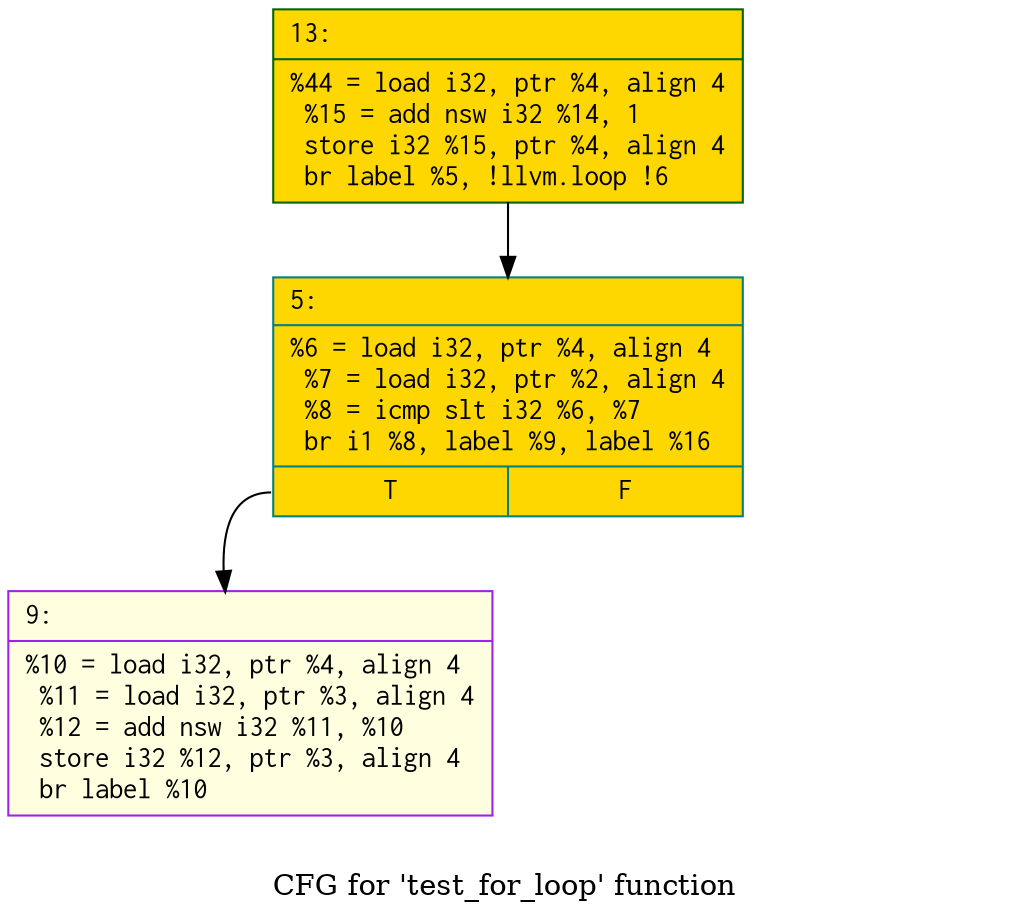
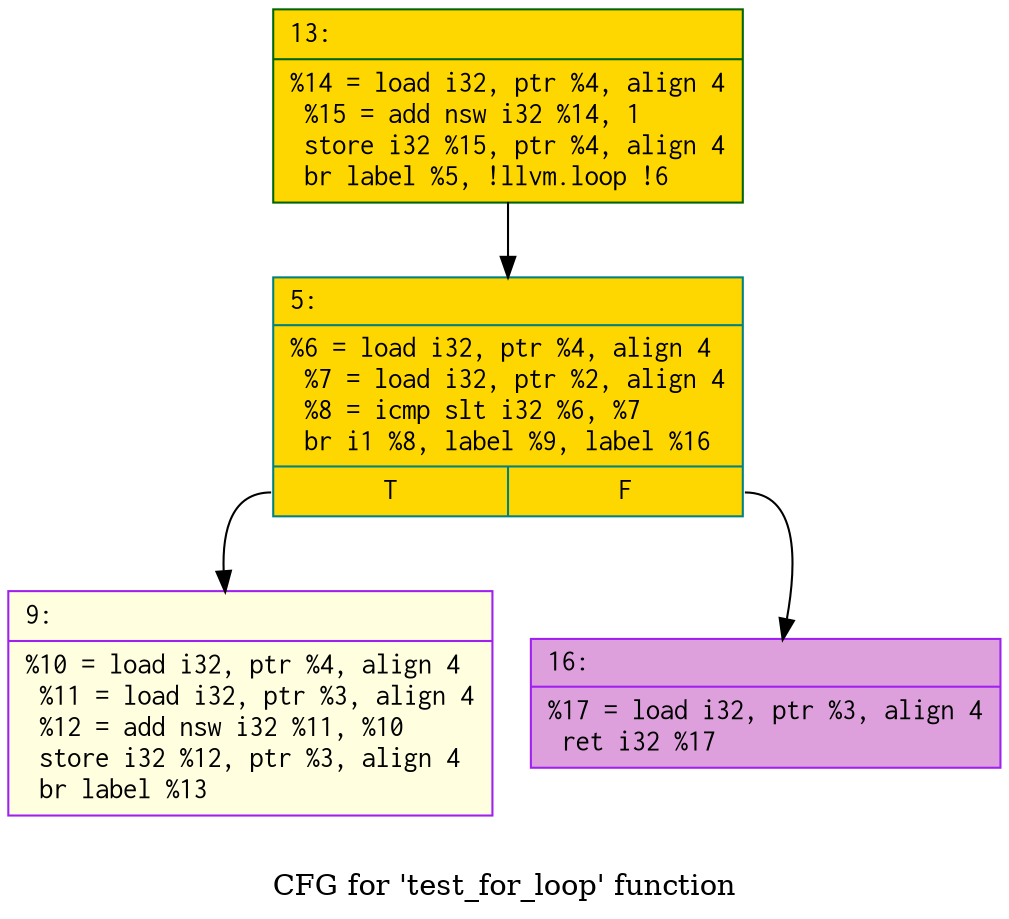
  digraph {
    label="CFG for 'test_for_loop' function"
    node [color=purple fillcolor=gold fontname=Courier shape=record style=filled]
    n1 [color=teal label="{5:\l|  %6 = load i32, ptr %4, align 4\l  %7 = load i32, ptr %2, align 4\l  %8 = icmp slt i32 %6, %7\l  br i1 %8, label %9, label %16\l|{<s0>T|<s1>F}}"]
-   n2 [fillcolor=lightyellow label="{9:\l|  %10 = load i32, ptr %4, align 4\l  %11 = load i32, ptr %3, align 4\l  %12 = add nsw i32 %11, %10\l  store i32 %12, ptr %3, align 4\l  br label %10\l}"]
-   n4 [color=darkgreen label="{13:\l|  %44 = load i32, ptr %4, align 4\l  %15 = add nsw i32 %14, 1\l  store i32 %15, ptr %4, align 4\l  br label %5, !llvm.loop !6\l}"]
+   n2 [fillcolor=lightyellow label="{9:\l|  %10 = load i32, ptr %4, align 4\l  %11 = load i32, ptr %3, align 4\l  %12 = add nsw i32 %11, %10\l  store i32 %12, ptr %3, align 4\l  br label %13\l}"]
+   n3 [fillcolor=plum label="{16:\l|  %17 = load i32, ptr %3, align 4\l  ret i32 %17\l}"]
+   n4 [color=darkgreen label="{13:\l|  %14 = load i32, ptr %4, align 4\l  %15 = add nsw i32 %14, 1\l  store i32 %15, ptr %4, align 4\l  br label %5, !llvm.loop !6\l}"]
    n1 -> n2 [tailport=s0]
+   n1 -> n3 [tailport=s1]
    n4 -> n1
  }
